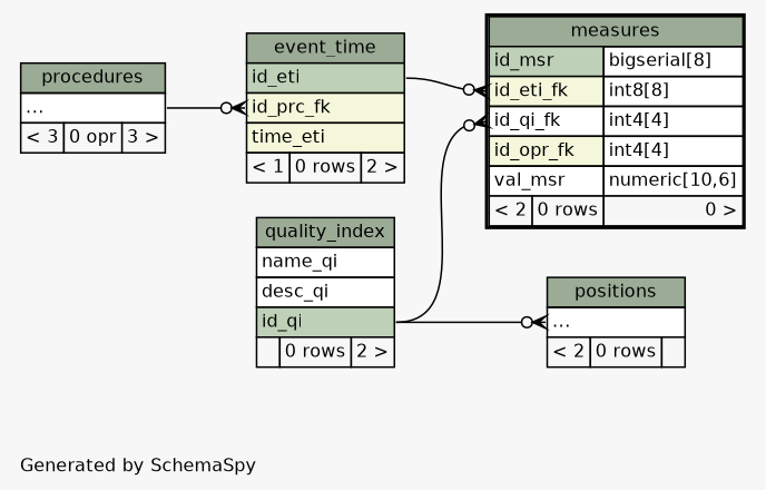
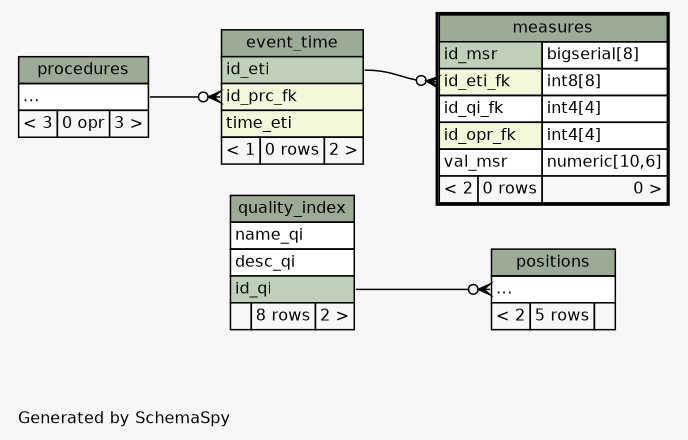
  digraph {
    bgcolor="#f7f7f7"
    fontname=Helvetica
    fontsize=11
    label="\nGenerated by SchemaSpy"
    labeljust=l
    nodesep=0.18
    rankdir=RL
    ranksep=0.46
    node [fontname=Helvetica fontsize=11 shape=plaintext]
    edge [arrowhead=none arrowsize=0.8 arrowtail=crowodot dir=back headport="id_qi:e"]
    n1 [label=<     <TABLE BORDER="0" CELLBORDER="1" CELLSPACING="0" BGCOLOR="#ffffff">       <TR><TD COLSPAN="3" BGCOLOR="#9bab96" ALIGN="CENTER">event_time</TD></TR>       <TR><TD PORT="id_eti" COLSPAN="3" BGCOLOR="#bed1b8" ALIGN="LEFT">id_eti</TD></TR>       <TR><TD PORT="id_prc_fk" COLSPAN="3" BGCOLOR="#f4f7da" ALIGN="LEFT">id_prc_fk</TD></TR>       <TR><TD PORT="time_eti" COLSPAN="3" BGCOLOR="#f4f7da" ALIGN="LEFT">time_eti</TD></TR>       <TR><TD ALIGN="LEFT" BGCOLOR="#f7f7f7">&lt; 1</TD><TD ALIGN="RIGHT" BGCOLOR="#f7f7f7">0 rows</TD><TD ALIGN="RIGHT" BGCOLOR="#f7f7f7">2 &gt;</TD></TR>     </TABLE>>]
    n2 [label=<     <TABLE BORDER="0" CELLBORDER="1" CELLSPACING="0" BGCOLOR="#ffffff">       <TR><TD COLSPAN="3" BGCOLOR="#9bab96" ALIGN="CENTER">procedures</TD></TR>       <TR><TD PORT="elipses" COLSPAN="3" ALIGN="LEFT">...</TD></TR>       <TR><TD ALIGN="LEFT" BGCOLOR="#f7f7f7">&lt; 3</TD><TD ALIGN="RIGHT" BGCOLOR="#f7f7f7">0 opr</TD><TD ALIGN="RIGHT" BGCOLOR="#f7f7f7">3 &gt;</TD></TR>     </TABLE>>]
    n3 [label=<     <TABLE BORDER="2" CELLBORDER="1" CELLSPACING="0" BGCOLOR="#ffffff">       <TR><TD COLSPAN="3" BGCOLOR="#9bab96" ALIGN="CENTER">measures</TD></TR>       <TR><TD PORT="id_msr" COLSPAN="2" BGCOLOR="#bed1b8" ALIGN="LEFT">id_msr</TD><TD PORT="id_msr.type" ALIGN="LEFT">bigserial[8]</TD></TR>       <TR><TD PORT="id_eti_fk" COLSPAN="2" BGCOLOR="#f4f7da" ALIGN="LEFT">id_eti_fk</TD><TD PORT="id_eti_fk.type" ALIGN="LEFT">int8[8]</TD></TR>       <TR><TD PORT="id_qi_fk" COLSPAN="2" ALIGN="LEFT">id_qi_fk</TD><TD PORT="id_qi_fk.type" ALIGN="LEFT">int4[4]</TD></TR>       <TR><TD PORT="id_opr_fk" COLSPAN="2" BGCOLOR="#f4f7da" ALIGN="LEFT">id_opr_fk</TD><TD PORT="id_opr_fk.type" ALIGN="LEFT">int4[4]</TD></TR>       <TR><TD PORT="val_msr" COLSPAN="2" ALIGN="LEFT">val_msr</TD><TD PORT="val_msr.type" ALIGN="LEFT">numeric[10,6]</TD></TR>       <TR><TD ALIGN="LEFT" BGCOLOR="#f7f7f7">&lt; 2</TD><TD ALIGN="RIGHT" BGCOLOR="#f7f7f7">0 rows</TD><TD ALIGN="RIGHT" BGCOLOR="#f7f7f7">0 &gt;</TD></TR>     </TABLE>>]
-   n4 [label=<     <TABLE BORDER="0" CELLBORDER="1" CELLSPACING="0" BGCOLOR="#ffffff">       <TR><TD COLSPAN="3" BGCOLOR="#9bab96" ALIGN="CENTER">quality_index</TD></TR>       <TR><TD PORT="name_qi" COLSPAN="3" ALIGN="LEFT">name_qi</TD></TR>       <TR><TD PORT="desc_qi" COLSPAN="3" ALIGN="LEFT">desc_qi</TD></TR>       <TR><TD PORT="id_qi" COLSPAN="3" BGCOLOR="#bed1b8" ALIGN="LEFT">id_qi</TD></TR>       <TR><TD ALIGN="LEFT" BGCOLOR="#f7f7f7">  </TD><TD ALIGN="RIGHT" BGCOLOR="#f7f7f7">0 rows</TD><TD ALIGN="RIGHT" BGCOLOR="#f7f7f7">2 &gt;</TD></TR>     </TABLE>>]
-   n5 [label=<     <TABLE BORDER="0" CELLBORDER="1" CELLSPACING="0" BGCOLOR="#ffffff">       <TR><TD COLSPAN="3" BGCOLOR="#9bab96" ALIGN="CENTER">positions</TD></TR>       <TR><TD PORT="elipses" COLSPAN="3" ALIGN="LEFT">...</TD></TR>       <TR><TD ALIGN="LEFT" BGCOLOR="#f7f7f7">&lt; 2</TD><TD ALIGN="RIGHT" BGCOLOR="#f7f7f7">0 rows</TD><TD ALIGN="RIGHT" BGCOLOR="#f7f7f7">  </TD></TR>     </TABLE>>]
+   n4 [label=<     <TABLE BORDER="0" CELLBORDER="1" CELLSPACING="0" BGCOLOR="#ffffff">       <TR><TD COLSPAN="3" BGCOLOR="#9bab96" ALIGN="CENTER">quality_index</TD></TR>       <TR><TD PORT="name_qi" COLSPAN="3" ALIGN="LEFT">name_qi</TD></TR>       <TR><TD PORT="desc_qi" COLSPAN="3" ALIGN="LEFT">desc_qi</TD></TR>       <TR><TD PORT="id_qi" COLSPAN="3" BGCOLOR="#bed1b8" ALIGN="LEFT">id_qi</TD></TR>       <TR><TD ALIGN="LEFT" BGCOLOR="#f7f7f7">  </TD><TD ALIGN="RIGHT" BGCOLOR="#f7f7f7">8 rows</TD><TD ALIGN="RIGHT" BGCOLOR="#f7f7f7">2 &gt;</TD></TR>     </TABLE>>]
+   n5 [label=<     <TABLE BORDER="0" CELLBORDER="1" CELLSPACING="0" BGCOLOR="#ffffff">       <TR><TD COLSPAN="3" BGCOLOR="#9bab96" ALIGN="CENTER">positions</TD></TR>       <TR><TD PORT="elipses" COLSPAN="3" ALIGN="LEFT">...</TD></TR>       <TR><TD ALIGN="LEFT" BGCOLOR="#f7f7f7">&lt; 2</TD><TD ALIGN="RIGHT" BGCOLOR="#f7f7f7">5 rows</TD><TD ALIGN="RIGHT" BGCOLOR="#f7f7f7">  </TD></TR>     </TABLE>>]
    n1 -> n2 [headport="elipses:e" tailport="id_prc_fk:w"]
    n3 -> n1 [headport="id_eti:e" tailport="id_eti_fk:w"]
-   n3 -> n4 [tailport="id_qi_fk:w"]
    n5 -> n4 [tailport="elipses:w"]
  }
